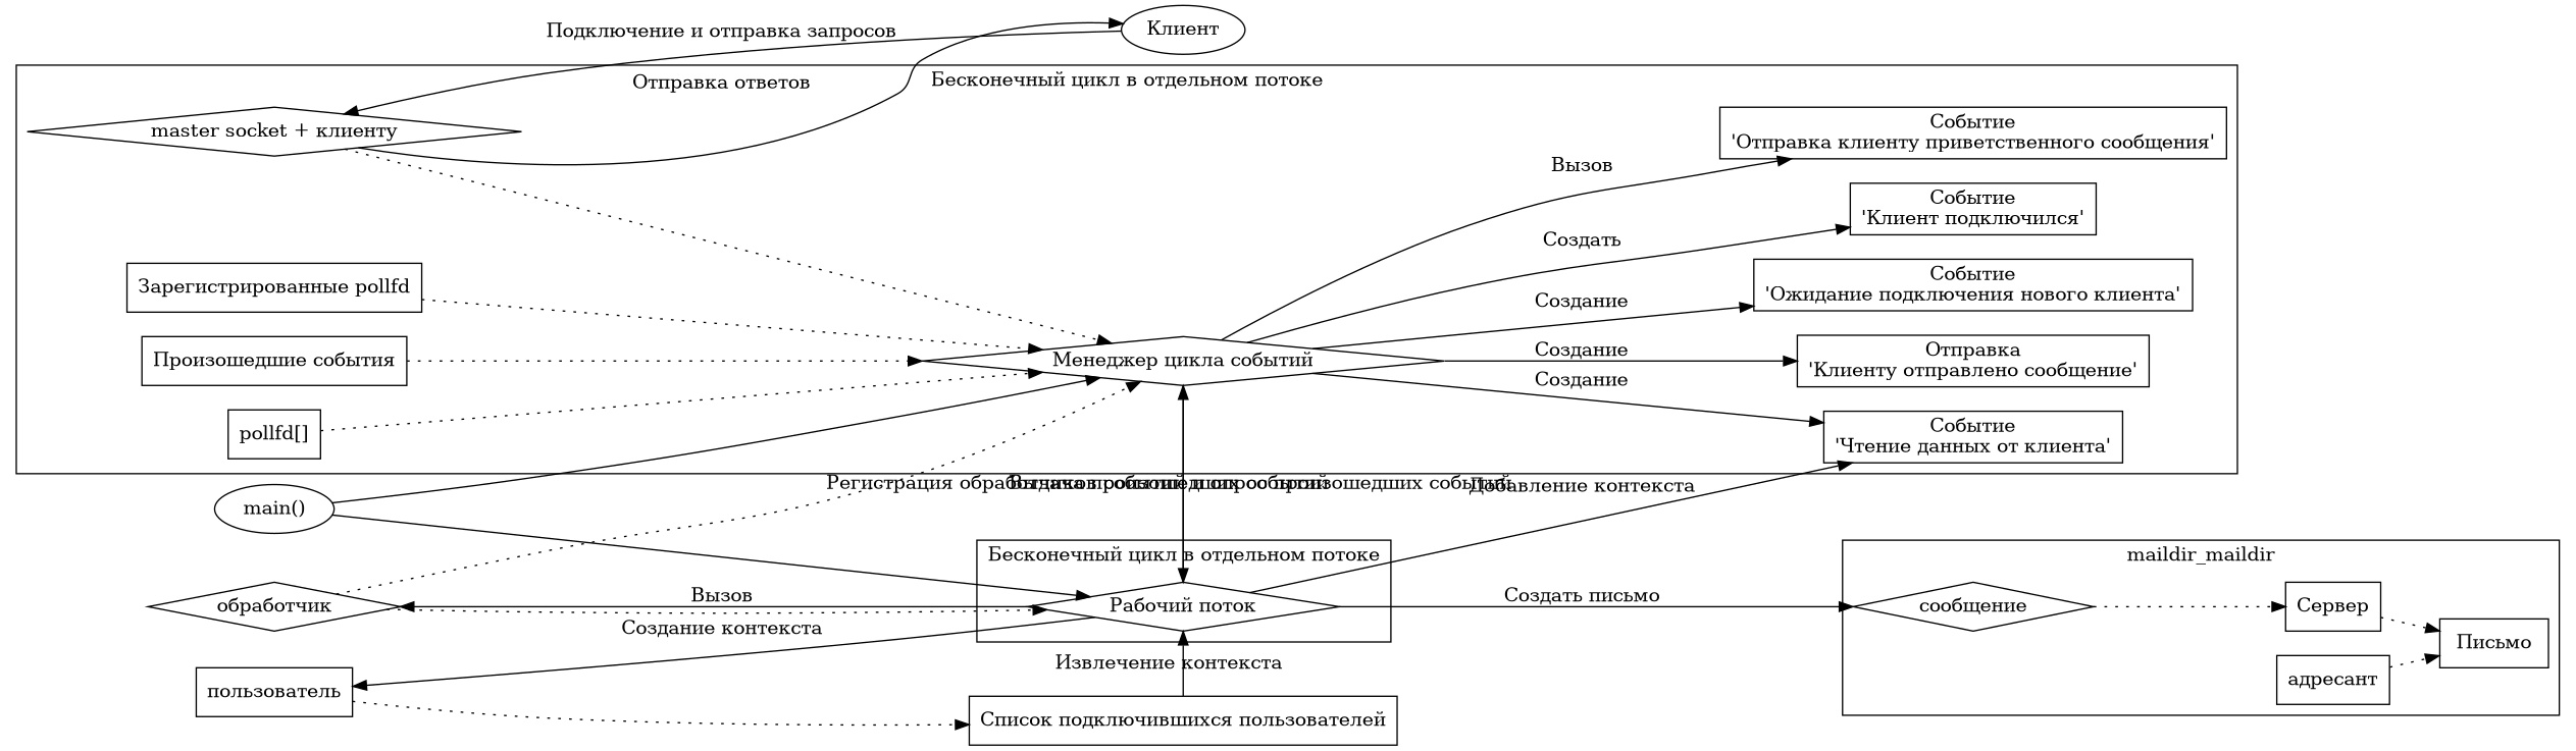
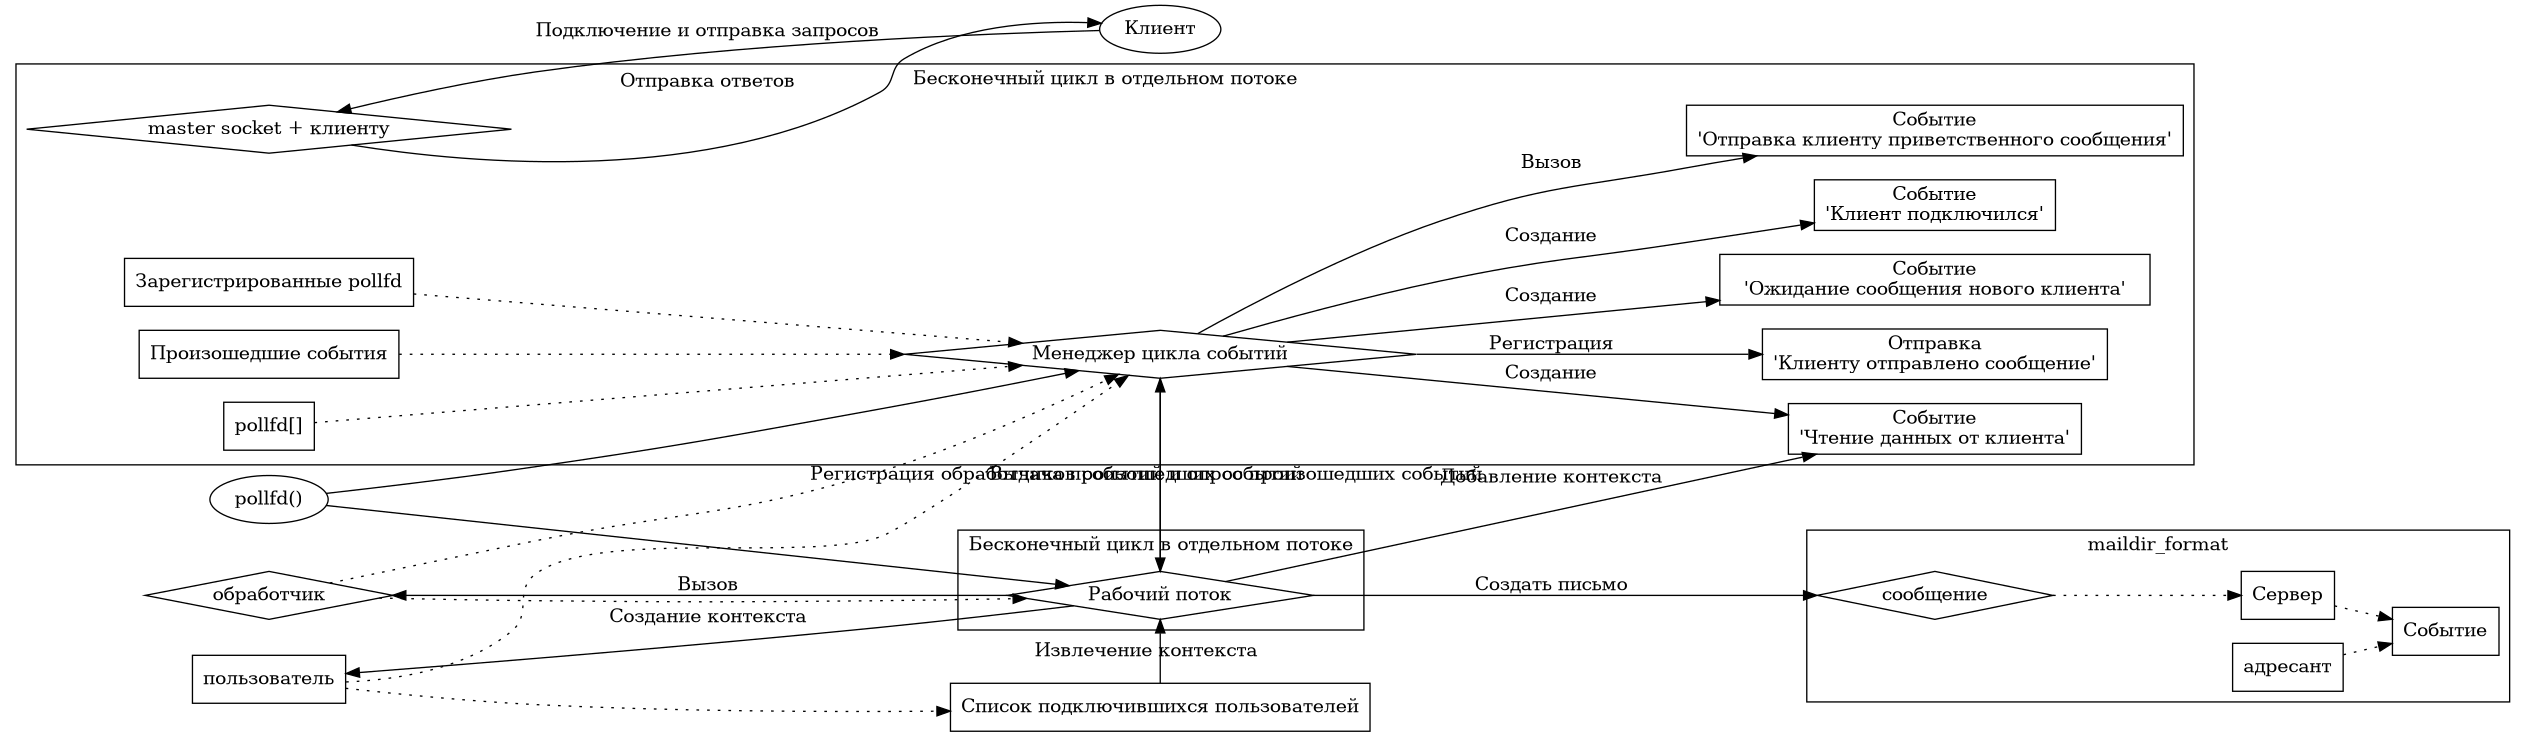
  digraph {
    rankdir=LR
    node [shape=rect]
-   n1 [label="Событие\n'Ожидание подключения нового клиента'"]
+   n1 [label="Событие\n'Ожидание сообщения нового клиента'"]
    n2 [label="Событие\n'Клиент подключился'"]
    n3 [label="Событие\n'Отправка клиенту приветственного сообщения'"]
    n4 [label="Отправка\n'Клиенту отправлено сообщение'"]
    n5 [label="Событие\n'Чтение данных от клиента'"]
    n6 [label="Менеджер цикла событий" shape=diamond]
    n7 [label="Зарегистрированные pollfd"]
    n8 [label="Произошедшие события"]
    n9 [label="pollfd[]"]
    n10 [label="master socket + клиенту" shape=diamond]
    n11 [label="Рабочий поток" shape=diamond]
    n12 [label="сообщение" shape=diamond]
    n13 [label="Cервер"]
    n14 [label="адресант"]
-   n15 [label="Письмо"]
+   n15 [label="Событие"]
    n16 [label="Клиент" shape=""]
    n17 [label="обработчик" shape=diamond]
    n18 [label="пользователь"]
    n19 [label="Список подключившихся пользователей"]
-   n20 [label="main()" shape=""]
+   n20 [label="pollfd()" shape=""]
    subgraph cluster_1 {
      label="Бесконечный цикл в отдельном потоке"
      n1
      n2
      n3
      n4
      n5
      n6
      n7
      n8
      n9
      n10
    }
    subgraph cluster_2 {
      label="Бесконечный цикл в отдельном потоке"
      n11
    }
    subgraph cluster_3 {
-     label=maildir_maildir
+     label=maildir_format
      n12
      n13
      n14
      n15
    }
    n6 -> n1 [label="Создание"]
-   n6 -> n2 [label="Создать"]
+   n6 -> n2 [label="Создание"]
    n6 -> n3 [label="Вызов"]
-   n6 -> n4 [label="Создание"]
+   n6 -> n4 [label="Регистрация"]
    n6 -> n5 [label="Создание"]
    n6 -> n11 [label="Выдача произошедших событий"]
    n7 -> n6 [style=dotted]
    n8 -> n6 [style=dotted]
    n9 -> n6 [style=dotted]
-   n10 -> n6 [style=dotted]
+   n18 -> n6 [style=dotted]
    n10 -> n16 [label="Отправка ответов"]
    n11 -> n5 [label="Добавление контекста"]
    n11 -> n6 [label="Регистрация обработчиков событий и опрос произошедших событий"]
    n11 -> n12 [label="Создать письмо"]
    n11 -> n17 [label="Вызов"]
    n11 -> n18 [label="Создание контекста"]
    n12 -> n13 [style=dotted]
    n13 -> n15 [style=dotted]
    n14 -> n15 [style=dotted]
    n16 -> n10 [label="Подключение и отправка запросов"]
    n17 -> n6 [style=dotted]
    n17 -> n11 [style=dotted]
    n18 -> n19 [style=dotted]
    n19 -> n11 [label="Извлечение контекста"]
    n20 -> n6
    n20 -> n11
  }
